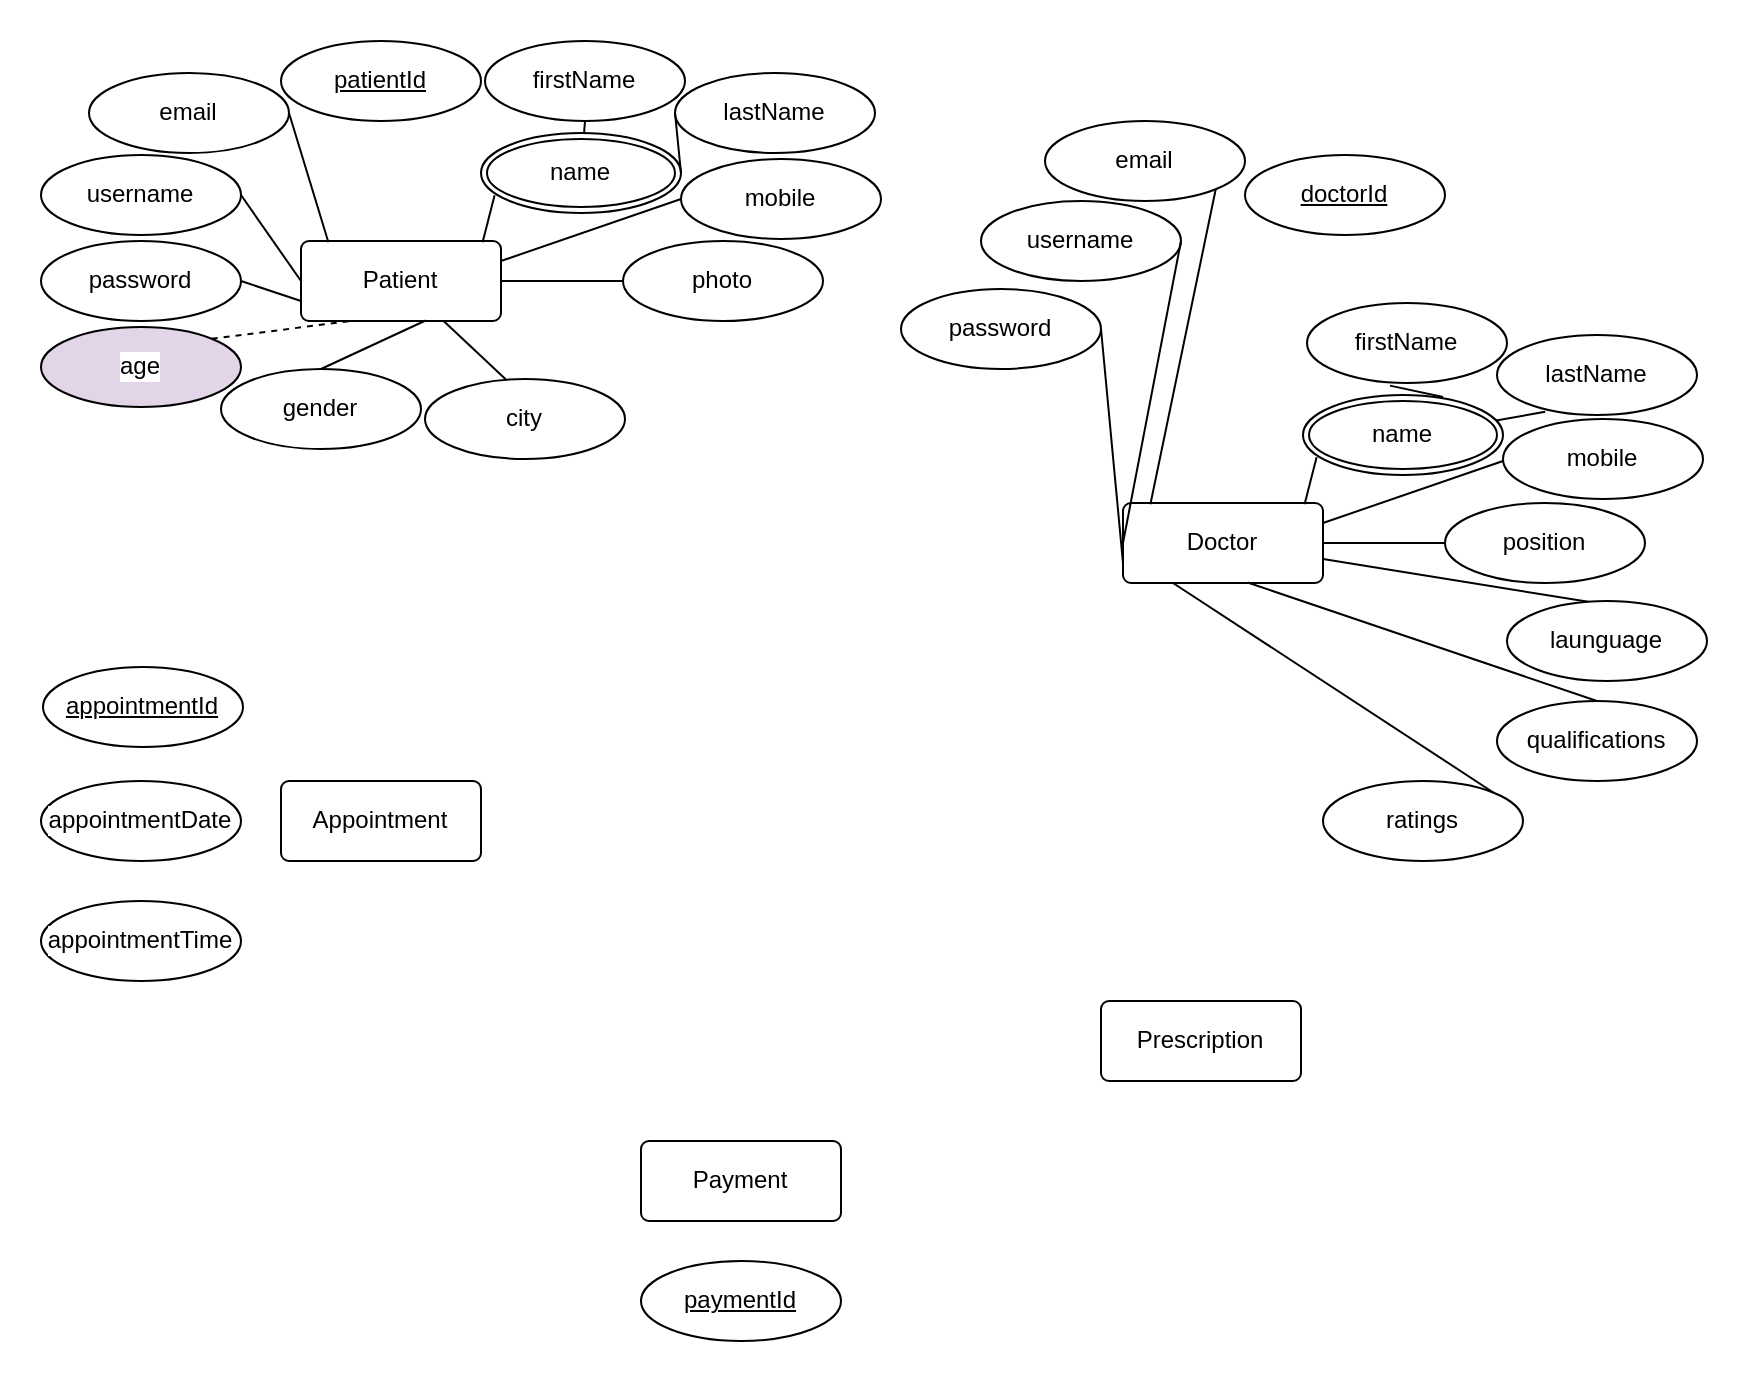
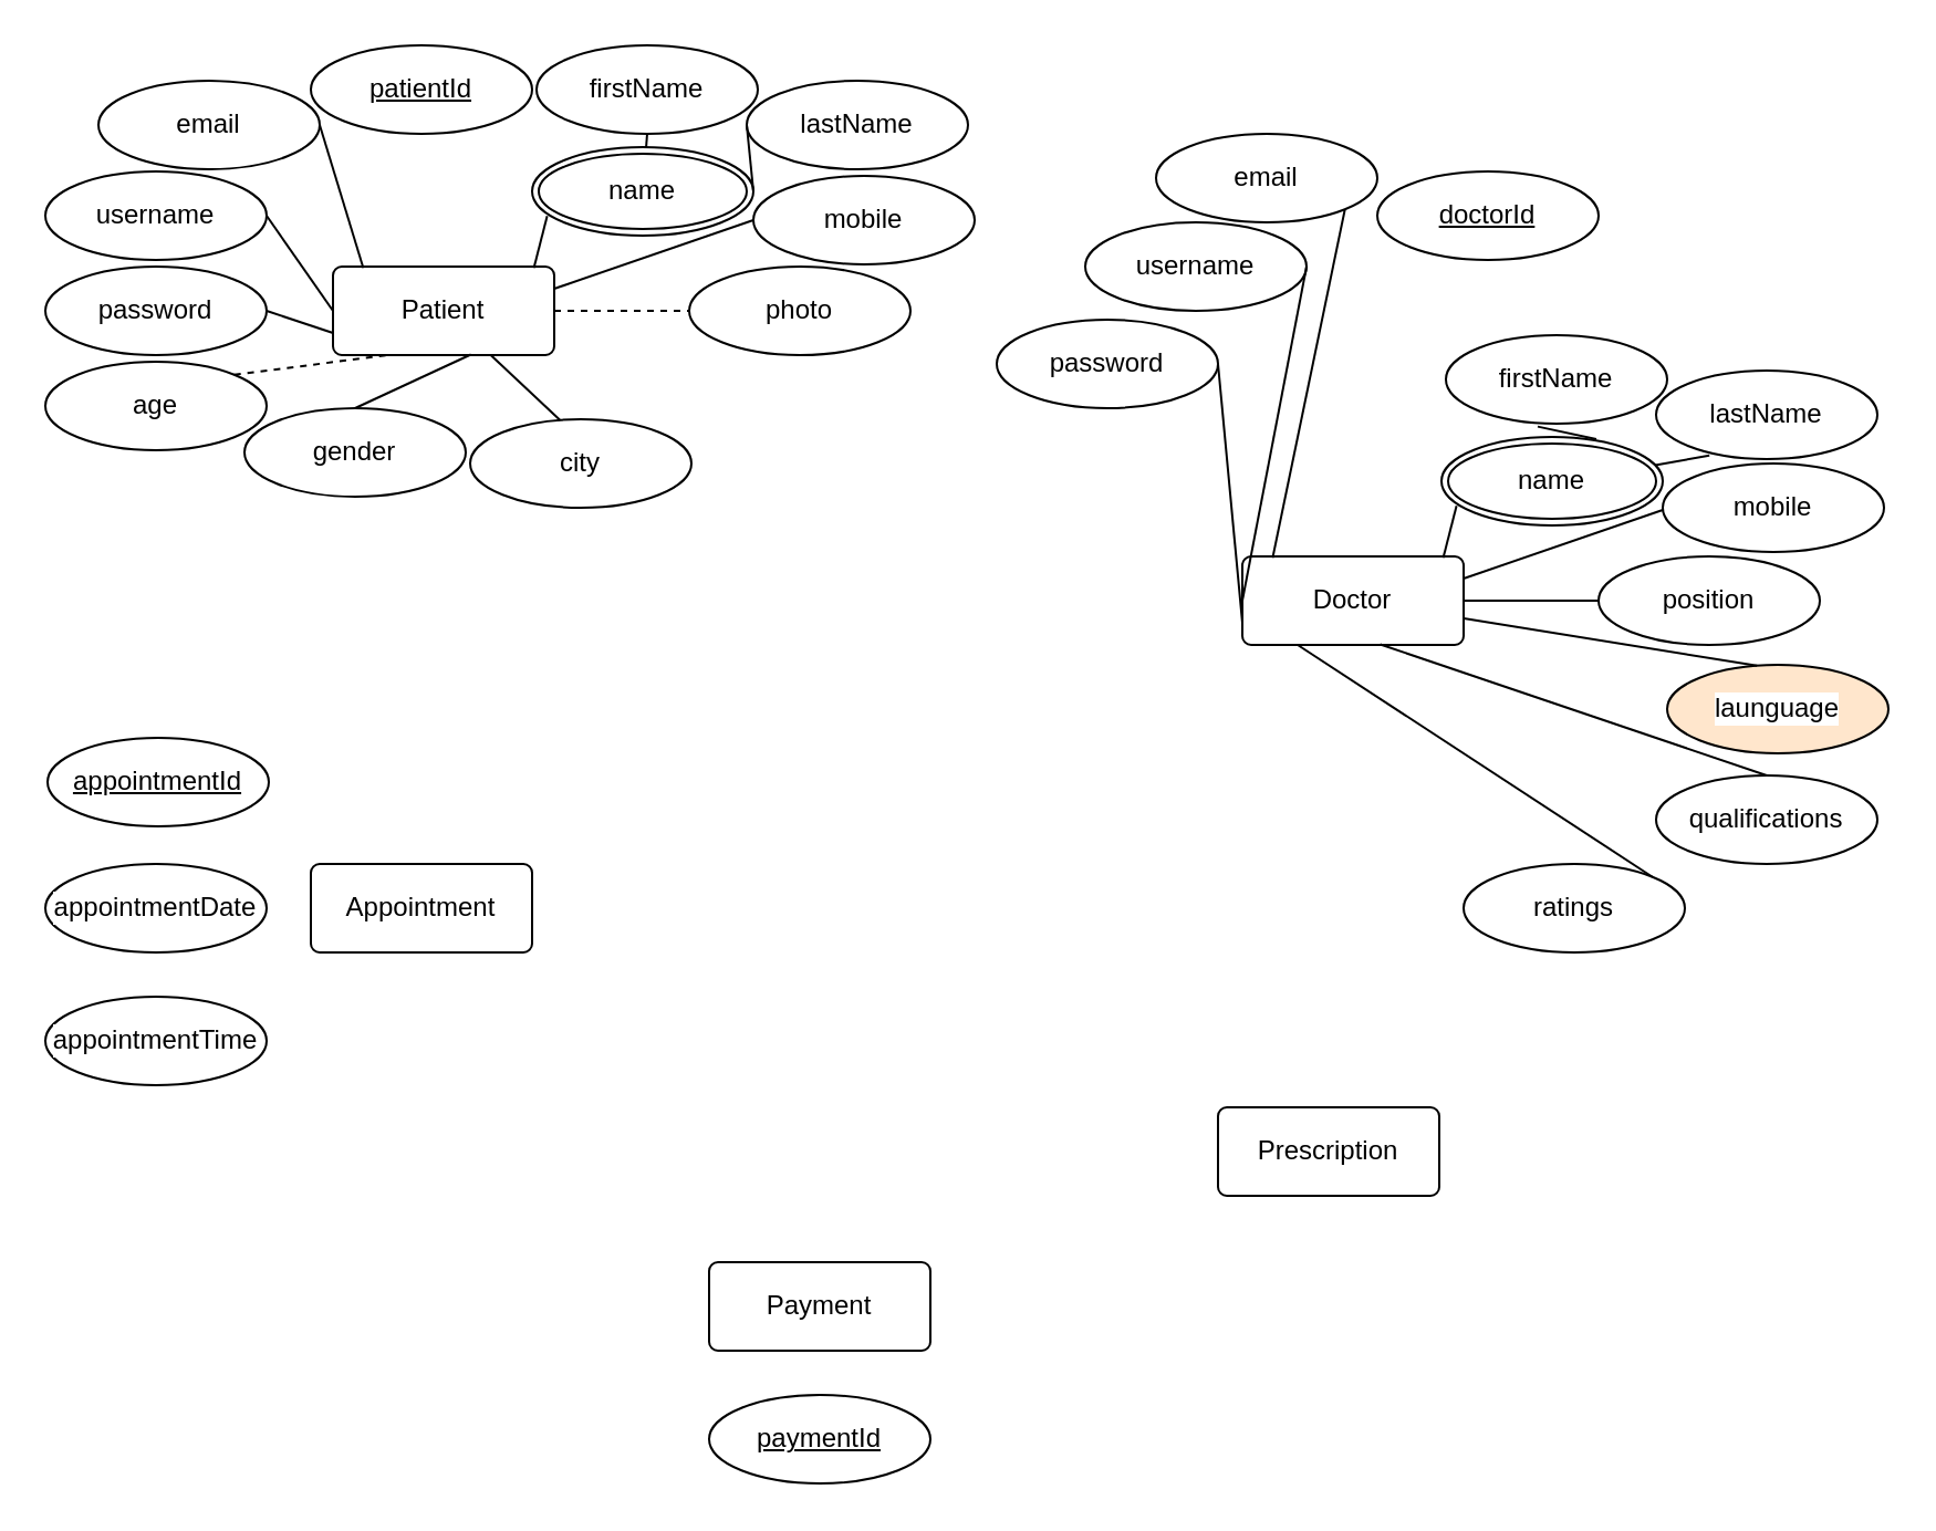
  <mxCell id="0" />
  <mxCell id="1" parent="0" />
  <mxCell id="2" value="Patient" style="rounded=1;arcSize=10;whiteSpace=wrap;html=1;align=center;labelBackgroundColor=#ffffff;" vertex="1" parent="1"><mxGeometry x="150" y="120" width="100" height="40" as="geometry" /></mxCell>
  <mxCell id="3" value="patientId" style="ellipse;whiteSpace=wrap;html=1;align=center;fontStyle=4;labelBackgroundColor=#ffffff;" vertex="1" parent="1"><mxGeometry x="140" y="20" width="100" height="40" as="geometry" /></mxCell>
  <mxCell id="4" value="firstName" style="ellipse;whiteSpace=wrap;html=1;align=center;labelBackgroundColor=#ffffff;" vertex="1" parent="1"><mxGeometry x="242" y="20" width="100" height="40" as="geometry" /></mxCell>
  <mxCell id="5" value="name" style="ellipse;shape=doubleEllipse;margin=3;whiteSpace=wrap;html=1;align=center;labelBackgroundColor=#ffffff;" vertex="1" parent="1"><mxGeometry x="240" y="66" width="100" height="40" as="geometry" /></mxCell>
  <mxCell id="6" value="" style="endArrow=none;html=1;rounded=0;exitX=0.5;exitY=1;exitDx=0;exitDy=0;" edge="1" parent="1" source="4" target="5"><mxGeometry relative="1" as="geometry"><mxPoint x="150" y="210" as="sourcePoint" /><mxPoint x="310" y="210" as="targetPoint" /></mxGeometry></mxCell>
  <mxCell id="7" value="lastName" style="ellipse;whiteSpace=wrap;html=1;align=center;labelBackgroundColor=#ffffff;" vertex="1" parent="1"><mxGeometry x="337" y="36" width="100" height="40" as="geometry" /></mxCell>
  <mxCell id="8" value="" style="endArrow=none;html=1;rounded=0;exitX=0;exitY=0.5;exitDx=0;exitDy=0;entryX=1;entryY=0.5;entryDx=0;entryDy=0;" edge="1" parent="1" source="7" target="5"><mxGeometry relative="1" as="geometry"><mxPoint x="310" y="70" as="sourcePoint" /><mxPoint x="310" y="90" as="targetPoint" /></mxGeometry></mxCell>
  <mxCell id="9" value="email" style="ellipse;whiteSpace=wrap;html=1;align=center;labelBackgroundColor=#ffffff;" vertex="1" parent="1"><mxGeometry x="44" y="36" width="100" height="40" as="geometry" /></mxCell>
  <mxCell id="10" value="username" style="ellipse;whiteSpace=wrap;html=1;align=center;labelBackgroundColor=#ffffff;" vertex="1" parent="1"><mxGeometry x="20" y="77" width="100" height="40" as="geometry" /></mxCell>
  <mxCell id="11" value="password" style="ellipse;whiteSpace=wrap;html=1;align=center;labelBackgroundColor=#ffffff;" vertex="1" parent="1"><mxGeometry x="20" y="120" width="100" height="40" as="geometry" /></mxCell>
- <mxCell id="12" value="age" style="ellipse;whiteSpace=wrap;html=1;align=center;labelBackgroundColor=#ffffff;fillColor=#e1d5e7;" vertex="1" parent="1"><mxGeometry x="20" y="163" width="100" height="40" as="geometry" /></mxCell>
+ <mxCell id="12" value="age" style="ellipse;whiteSpace=wrap;html=1;align=center;labelBackgroundColor=#ffffff;" vertex="1" parent="1"><mxGeometry x="20" y="163" width="100" height="40" as="geometry" /></mxCell>
  <mxCell id="13" value="gender" style="ellipse;whiteSpace=wrap;html=1;align=center;labelBackgroundColor=#ffffff;" vertex="1" parent="1"><mxGeometry x="110" y="184" width="100" height="40" as="geometry" /></mxCell>
  <mxCell id="14" value="city" style="ellipse;whiteSpace=wrap;html=1;align=center;labelBackgroundColor=#ffffff;" vertex="1" parent="1"><mxGeometry x="212" y="189" width="100" height="40" as="geometry" /></mxCell>
  <mxCell id="15" value="mobile" style="ellipse;whiteSpace=wrap;html=1;align=center;labelBackgroundColor=#ffffff;" vertex="1" parent="1"><mxGeometry x="340" y="79" width="100" height="40" as="geometry" /></mxCell>
  <mxCell id="16" value="" style="endArrow=none;html=1;rounded=0;exitX=0.068;exitY=0.779;exitDx=0;exitDy=0;entryX=0.908;entryY=0.016;entryDx=0;entryDy=0;exitPerimeter=0;entryPerimeter=0;" edge="1" parent="1" source="5" target="2"><mxGeometry relative="1" as="geometry"><mxPoint x="200" y="70" as="sourcePoint" /><mxPoint x="210" y="130" as="targetPoint" /></mxGeometry></mxCell>
  <mxCell id="17" value="" style="endArrow=none;html=1;rounded=0;entryX=0.137;entryY=0.016;entryDx=0;entryDy=0;entryPerimeter=0;exitX=1;exitY=0.5;exitDx=0;exitDy=0;" edge="1" parent="1" source="9" target="2"><mxGeometry relative="1" as="geometry"><mxPoint x="210" y="80" as="sourcePoint" /><mxPoint x="220" y="140" as="targetPoint" /></mxGeometry></mxCell>
  <mxCell id="18" value="" style="endArrow=none;html=1;rounded=0;exitX=1;exitY=0.5;exitDx=0;exitDy=0;entryX=0;entryY=0.5;entryDx=0;entryDy=0;" edge="1" parent="1" source="10" target="2"><mxGeometry relative="1" as="geometry"><mxPoint x="220" y="90" as="sourcePoint" /><mxPoint x="230" y="150" as="targetPoint" /></mxGeometry></mxCell>
  <mxCell id="19" value="" style="endArrow=none;html=1;rounded=0;exitX=1;exitY=0.5;exitDx=0;exitDy=0;entryX=0;entryY=0.75;entryDx=0;entryDy=0;" edge="1" parent="1" source="11" target="2"><mxGeometry relative="1" as="geometry"><mxPoint x="230" y="100" as="sourcePoint" /><mxPoint x="240" y="160" as="targetPoint" /></mxGeometry></mxCell>
  <mxCell id="20" value="" style="endArrow=none;html=1;rounded=0;exitX=1;exitY=0;exitDx=0;exitDy=0;entryX=0.25;entryY=1;entryDx=0;entryDy=0;dashed=1;" edge="1" parent="1" source="12" target="2"><mxGeometry relative="1" as="geometry"><mxPoint x="240" y="110" as="sourcePoint" /><mxPoint x="250" y="170" as="targetPoint" /></mxGeometry></mxCell>
  <mxCell id="21" value="" style="endArrow=none;html=1;rounded=0;exitX=0.5;exitY=0;exitDx=0;exitDy=0;entryX=0.623;entryY=0.994;entryDx=0;entryDy=0;entryPerimeter=0;" edge="1" parent="1" source="13" target="2"><mxGeometry relative="1" as="geometry"><mxPoint x="250" y="120" as="sourcePoint" /><mxPoint x="260" y="180" as="targetPoint" /></mxGeometry></mxCell>
  <mxCell id="22" value="" style="endArrow=none;html=1;rounded=0;entryX=0.406;entryY=0.009;entryDx=0;entryDy=0;entryPerimeter=0;" edge="1" parent="1" source="2" target="14"><mxGeometry relative="1" as="geometry"><mxPoint x="245" y="160" as="sourcePoint" /><mxPoint x="251.7" y="189.56" as="targetPoint" /></mxGeometry></mxCell>
  <mxCell id="23" value="" style="endArrow=none;html=1;rounded=0;exitX=1;exitY=0.25;exitDx=0;exitDy=0;entryX=0;entryY=0.5;entryDx=0;entryDy=0;" edge="1" parent="1" source="2" target="15"><mxGeometry relative="1" as="geometry"><mxPoint x="270" y="140" as="sourcePoint" /><mxPoint x="280" y="200" as="targetPoint" /></mxGeometry></mxCell>
  <mxCell id="24" style="edgeStyle=orthogonalEdgeStyle;rounded=0;orthogonalLoop=1;jettySize=auto;html=1;exitX=0.5;exitY=1;exitDx=0;exitDy=0;" edge="1" parent="1" source="13" target="13"><mxGeometry relative="1" as="geometry" /></mxCell>
  <mxCell id="25" value="photo" style="ellipse;whiteSpace=wrap;html=1;align=center;labelBackgroundColor=#ffffff;" vertex="1" parent="1"><mxGeometry x="311" y="120" width="100" height="40" as="geometry" /></mxCell>
- <mxCell id="26" value="" style="endArrow=none;html=1;rounded=0;exitX=1;exitY=0.5;exitDx=0;exitDy=0;" edge="1" parent="1" source="2" target="25"><mxGeometry relative="1" as="geometry"><mxPoint x="260" y="140" as="sourcePoint" /><mxPoint x="322" y="127" as="targetPoint" /></mxGeometry></mxCell>
+ <mxCell id="26" value="" style="endArrow=none;html=1;rounded=0;exitX=1;exitY=0.5;exitDx=0;exitDy=0;dashed=1;" edge="1" parent="1" source="2" target="25"><mxGeometry relative="1" as="geometry"><mxPoint x="260" y="140" as="sourcePoint" /><mxPoint x="322" y="127" as="targetPoint" /></mxGeometry></mxCell>
  <mxCell id="27" value="Doctor" style="rounded=1;arcSize=10;whiteSpace=wrap;html=1;align=center;labelBackgroundColor=#ffffff;" vertex="1" parent="1"><mxGeometry x="561" y="251" width="100" height="40" as="geometry" /></mxCell>
  <mxCell id="28" value="doctorId" style="ellipse;whiteSpace=wrap;html=1;align=center;fontStyle=4;labelBackgroundColor=#ffffff;" vertex="1" parent="1"><mxGeometry x="622" y="77" width="100" height="40" as="geometry" /></mxCell>
  <mxCell id="29" value="firstName" style="ellipse;whiteSpace=wrap;html=1;align=center;labelBackgroundColor=#ffffff;" vertex="1" parent="1"><mxGeometry x="653" y="151" width="100" height="40" as="geometry" /></mxCell>
  <mxCell id="30" value="name" style="ellipse;shape=doubleEllipse;margin=3;whiteSpace=wrap;html=1;align=center;labelBackgroundColor=#ffffff;" vertex="1" parent="1"><mxGeometry x="651" y="197" width="100" height="40" as="geometry" /></mxCell>
  <mxCell id="31" value="lastName" style="ellipse;whiteSpace=wrap;html=1;align=center;labelBackgroundColor=#ffffff;" vertex="1" parent="1"><mxGeometry x="748" y="167" width="100" height="40" as="geometry" /></mxCell>
  <mxCell id="32" value="email" style="ellipse;whiteSpace=wrap;html=1;align=center;labelBackgroundColor=#ffffff;" vertex="1" parent="1"><mxGeometry x="522" y="60" width="100" height="40" as="geometry" /></mxCell>
  <mxCell id="33" value="username" style="ellipse;whiteSpace=wrap;html=1;align=center;labelBackgroundColor=#ffffff;" vertex="1" parent="1"><mxGeometry x="490" y="100" width="100" height="40" as="geometry" /></mxCell>
  <mxCell id="34" value="password" style="ellipse;whiteSpace=wrap;html=1;align=center;labelBackgroundColor=#ffffff;" vertex="1" parent="1"><mxGeometry x="450" y="144" width="100" height="40" as="geometry" /></mxCell>
  <mxCell id="35" value="ratings" style="ellipse;whiteSpace=wrap;html=1;align=center;labelBackgroundColor=#ffffff;" vertex="1" parent="1"><mxGeometry x="661" y="390" width="100" height="40" as="geometry" /></mxCell>
  <mxCell id="36" value="qualifications" style="ellipse;whiteSpace=wrap;html=1;align=center;labelBackgroundColor=#ffffff;" vertex="1" parent="1"><mxGeometry x="748" y="350" width="100" height="40" as="geometry" /></mxCell>
- <mxCell id="37" value="launguage" style="ellipse;whiteSpace=wrap;html=1;align=center;labelBackgroundColor=#ffffff;" vertex="1" parent="1"><mxGeometry x="753" y="300" width="100" height="40" as="geometry" /></mxCell>
+ <mxCell id="37" value="launguage" style="ellipse;whiteSpace=wrap;html=1;align=center;labelBackgroundColor=#ffffff;fillColor=#ffe6cc;" vertex="1" parent="1"><mxGeometry x="753" y="300" width="100" height="40" as="geometry" /></mxCell>
  <mxCell id="38" value="mobile" style="ellipse;whiteSpace=wrap;html=1;align=center;labelBackgroundColor=#ffffff;" vertex="1" parent="1"><mxGeometry x="751" y="209" width="100" height="40" as="geometry" /></mxCell>
  <mxCell id="39" value="" style="endArrow=none;html=1;rounded=0;exitX=0.068;exitY=0.779;exitDx=0;exitDy=0;entryX=0.908;entryY=0.016;entryDx=0;entryDy=0;exitPerimeter=0;entryPerimeter=0;" edge="1" parent="1" source="30" target="27"><mxGeometry relative="1" as="geometry"><mxPoint x="611" y="201" as="sourcePoint" /><mxPoint x="621" y="261" as="targetPoint" /></mxGeometry></mxCell>
  <mxCell id="40" value="" style="endArrow=none;html=1;rounded=0;entryX=0.137;entryY=0.016;entryDx=0;entryDy=0;entryPerimeter=0;exitX=1;exitY=1;exitDx=0;exitDy=0;" edge="1" parent="1" source="32" target="27"><mxGeometry relative="1" as="geometry"><mxPoint x="621" y="211" as="sourcePoint" /><mxPoint x="631" y="271" as="targetPoint" /></mxGeometry></mxCell>
  <mxCell id="41" value="" style="endArrow=none;html=1;rounded=0;exitX=1;exitY=0.5;exitDx=0;exitDy=0;entryX=0;entryY=0.5;entryDx=0;entryDy=0;" edge="1" parent="1" source="33" target="27"><mxGeometry relative="1" as="geometry"><mxPoint x="631" y="221" as="sourcePoint" /><mxPoint x="641" y="281" as="targetPoint" /></mxGeometry></mxCell>
  <mxCell id="42" value="" style="endArrow=none;html=1;rounded=0;exitX=1;exitY=0.5;exitDx=0;exitDy=0;entryX=0;entryY=0.75;entryDx=0;entryDy=0;" edge="1" parent="1" source="34" target="27"><mxGeometry relative="1" as="geometry"><mxPoint x="641" y="231" as="sourcePoint" /><mxPoint x="651" y="291" as="targetPoint" /></mxGeometry></mxCell>
  <mxCell id="43" value="" style="endArrow=none;html=1;rounded=0;exitX=1;exitY=0;exitDx=0;exitDy=0;entryX=0.25;entryY=1;entryDx=0;entryDy=0;" edge="1" parent="1" source="35" target="27"><mxGeometry relative="1" as="geometry"><mxPoint x="651" y="241" as="sourcePoint" /><mxPoint x="661" y="301" as="targetPoint" /></mxGeometry></mxCell>
  <mxCell id="44" value="" style="endArrow=none;html=1;rounded=0;exitX=0.5;exitY=0;exitDx=0;exitDy=0;entryX=0.623;entryY=0.994;entryDx=0;entryDy=0;entryPerimeter=0;" edge="1" parent="1" source="36" target="27"><mxGeometry relative="1" as="geometry"><mxPoint x="661" y="251" as="sourcePoint" /><mxPoint x="671" y="311" as="targetPoint" /></mxGeometry></mxCell>
  <mxCell id="45" value="" style="endArrow=none;html=1;rounded=0;entryX=0.406;entryY=0.009;entryDx=0;entryDy=0;entryPerimeter=0;" edge="1" parent="1" source="27" target="37"><mxGeometry relative="1" as="geometry"><mxPoint x="656" y="291" as="sourcePoint" /><mxPoint x="662.7" y="320.56" as="targetPoint" /></mxGeometry></mxCell>
  <mxCell id="46" value="" style="endArrow=none;html=1;rounded=0;exitX=1;exitY=0.25;exitDx=0;exitDy=0;entryX=0;entryY=0.5;entryDx=0;entryDy=0;" edge="1" parent="1" source="27"><mxGeometry relative="1" as="geometry"><mxPoint x="681" y="271" as="sourcePoint" /><mxPoint x="751" y="230" as="targetPoint" /></mxGeometry></mxCell>
  <mxCell id="47" value="position" style="ellipse;whiteSpace=wrap;html=1;align=center;labelBackgroundColor=#ffffff;" vertex="1" parent="1"><mxGeometry x="722" y="251" width="100" height="40" as="geometry" /></mxCell>
  <mxCell id="48" value="" style="endArrow=none;html=1;rounded=0;exitX=1;exitY=0.5;exitDx=0;exitDy=0;" edge="1" parent="1" source="27" target="47"><mxGeometry relative="1" as="geometry"><mxPoint x="671" y="271" as="sourcePoint" /><mxPoint x="733" y="258" as="targetPoint" /></mxGeometry></mxCell>
  <mxCell id="49" value="" style="endArrow=none;html=1;rounded=0;exitX=0.415;exitY=1.033;exitDx=0;exitDy=0;entryX=0.7;entryY=0.025;entryDx=0;entryDy=0;exitPerimeter=0;entryPerimeter=0;" edge="1" parent="1" source="29" target="30"><mxGeometry relative="1" as="geometry"><mxPoint x="698" y="177" as="sourcePoint" /><mxPoint x="708" y="237" as="targetPoint" /></mxGeometry></mxCell>
  <mxCell id="50" value="" style="endArrow=none;html=1;rounded=0;exitX=0.241;exitY=0.959;exitDx=0;exitDy=0;exitPerimeter=0;" edge="1" parent="1" source="31" target="30"><mxGeometry relative="1" as="geometry"><mxPoint x="704.5" y="202.32" as="sourcePoint" /><mxPoint x="731" y="208" as="targetPoint" /></mxGeometry></mxCell>
  <mxCell id="51" value="Appointment" style="rounded=1;arcSize=10;whiteSpace=wrap;html=1;align=center;labelBackgroundColor=#ffffff;" vertex="1" parent="1"><mxGeometry x="140" y="390" width="100" height="40" as="geometry" /></mxCell>
  <mxCell id="52" value="appointmentId" style="ellipse;whiteSpace=wrap;html=1;align=center;fontStyle=4;labelBackgroundColor=#ffffff;" vertex="1" parent="1"><mxGeometry x="21" y="333" width="100" height="40" as="geometry" /></mxCell>
  <mxCell id="53" value="appointmentDate" style="ellipse;whiteSpace=wrap;html=1;align=center;labelBackgroundColor=#ffffff;" vertex="1" parent="1"><mxGeometry x="20" y="390" width="100" height="40" as="geometry" /></mxCell>
  <mxCell id="54" value="appointmentTime" style="ellipse;whiteSpace=wrap;html=1;align=center;labelBackgroundColor=#ffffff;" vertex="1" parent="1"><mxGeometry x="20" y="450" width="100" height="40" as="geometry" /></mxCell>
  <mxCell id="55" value="Payment" style="rounded=1;arcSize=10;whiteSpace=wrap;html=1;align=center;labelBackgroundColor=#ffffff;" vertex="1" parent="1"><mxGeometry x="320" y="570" width="100" height="40" as="geometry" /></mxCell>
  <mxCell id="56" value="paymentId" style="ellipse;whiteSpace=wrap;html=1;align=center;fontStyle=4;labelBackgroundColor=#ffffff;" vertex="1" parent="1"><mxGeometry x="320" y="630" width="100" height="40" as="geometry" /></mxCell>
  <mxCell id="57" value="Prescription" style="rounded=1;arcSize=10;whiteSpace=wrap;html=1;align=center;labelBackgroundColor=#ffffff;" vertex="1" parent="1"><mxGeometry x="550" y="500" width="100" height="40" as="geometry" /></mxCell>
